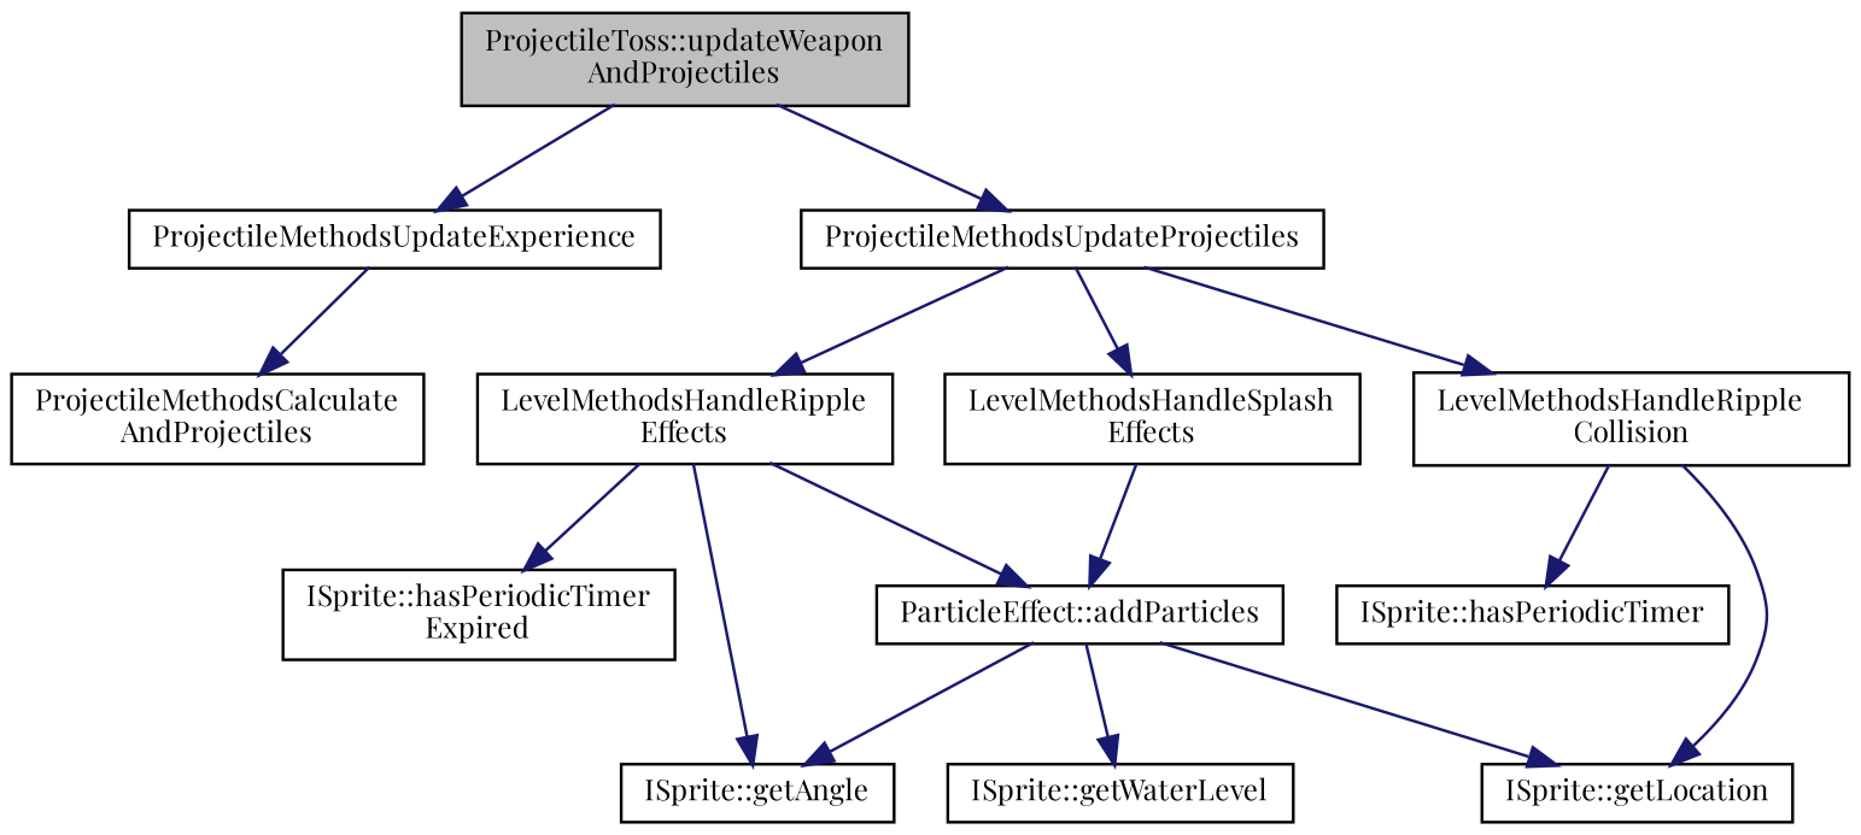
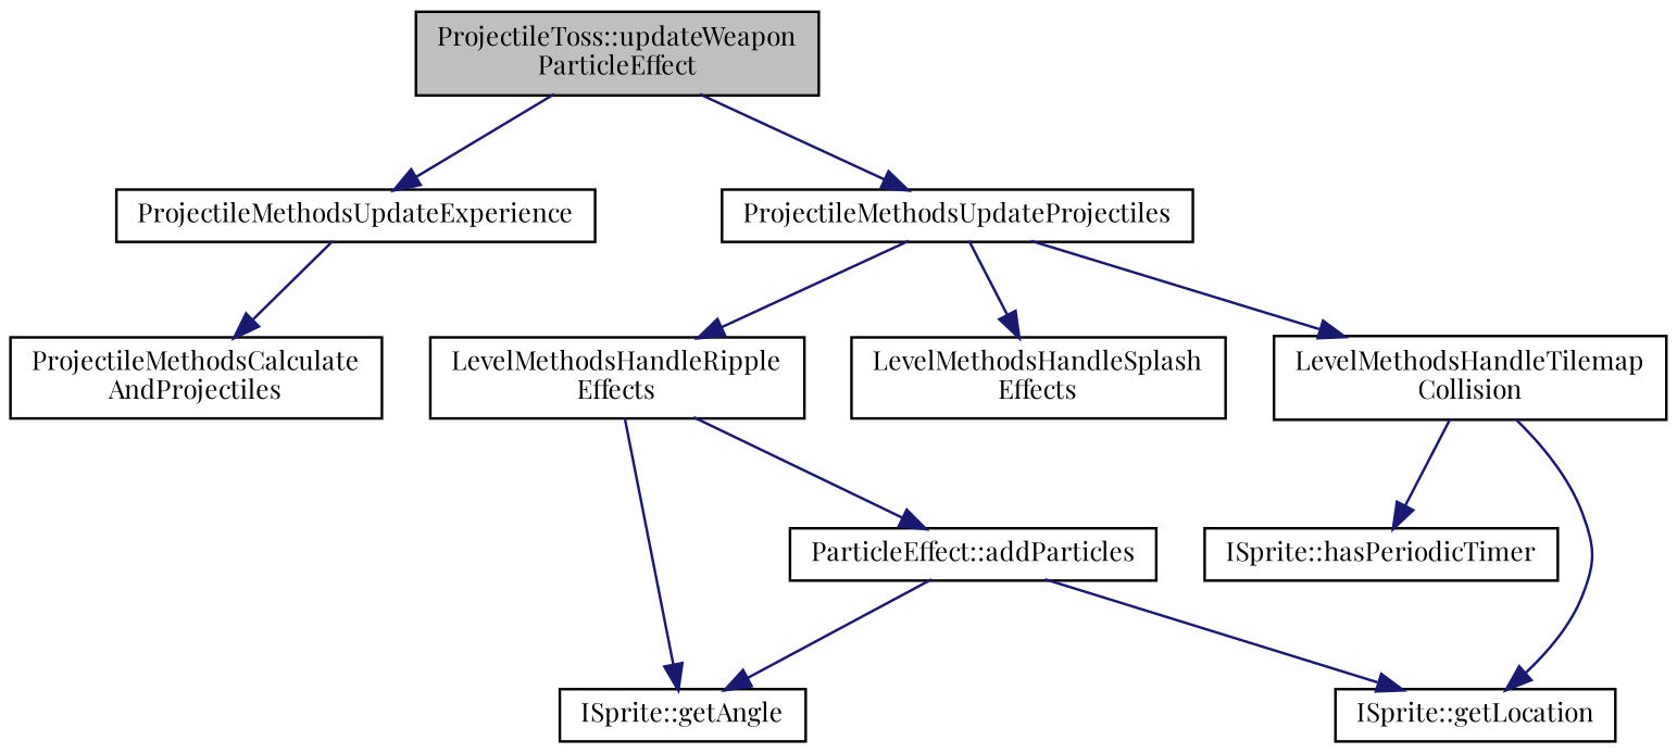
  digraph {
    fontname="Playfair Display"
    rankdir=TB
    node [color=black fillcolor=white fontname="Playfair Display" fontsize=10 shape=record style=filled]
    edge [color=midnightblue fontname="Playfair Display" fontsize=10 labelfontname=Helvetica labelfontsize=10 style=solid]
-   n1 [fillcolor=grey75 fontcolor=black height=0.2 label="ProjectileToss::updateWeapon\lAndProjectiles" width=0.4]
+   n1 [fillcolor=grey75 fontcolor=black height=0.2 label="ProjectileToss::updateWeapon\lParticleEffect" width=0.4]
    n2 [height=0.2 label=ProjectileMethodsUpdateExperience width=0.4]
    n3 [height=0.2 label=ProjectileMethodsUpdateProjectiles width=0.4]
    n4 [height=0.2 label="ProjectileMethodsCalculate\lAndProjectiles" width=0.4]
    n5 [height=0.2 label="LevelMethodsHandleRipple\lEffects" width=0.4]
    n6 [height=0.2 label="LevelMethodsHandleSplash\lEffects" width=0.4]
-   n7 [height=0.2 label="LevelMethodsHandleRipple\lCollision" width=0.4]
+   n7 [height=0.2 label="LevelMethodsHandleTilemap\lCollision" width=0.4]
    n8 [height=0.2 label="ParticleEffect::addParticles" width=0.4]
-   n9 [height=0.2 label="ISprite::hasPeriodicTimer\lExpired" width=0.4]
    n10 [height=0.2 label="ISprite::getAngle" width=0.4]
    n11 [height=0.2 label="ISprite::getLocation" width=0.4]
    n12 [height=0.2 label="ISprite::hasPeriodicTimer" width=0.4]
-   n13 [height=0.2 label="ISprite::getWaterLevel" width=0.4]
    n1 -> n2
    n1 -> n3
    n2 -> n4
    n3 -> n5
    n3 -> n6
    n3 -> n7
    n5 -> n8
-   n5 -> n9
    n5 -> n10
-   n6 -> n8
    n7 -> n11
    n7 -> n12
    n8 -> n10
    n8 -> n11
-   n8 -> n13
  }
